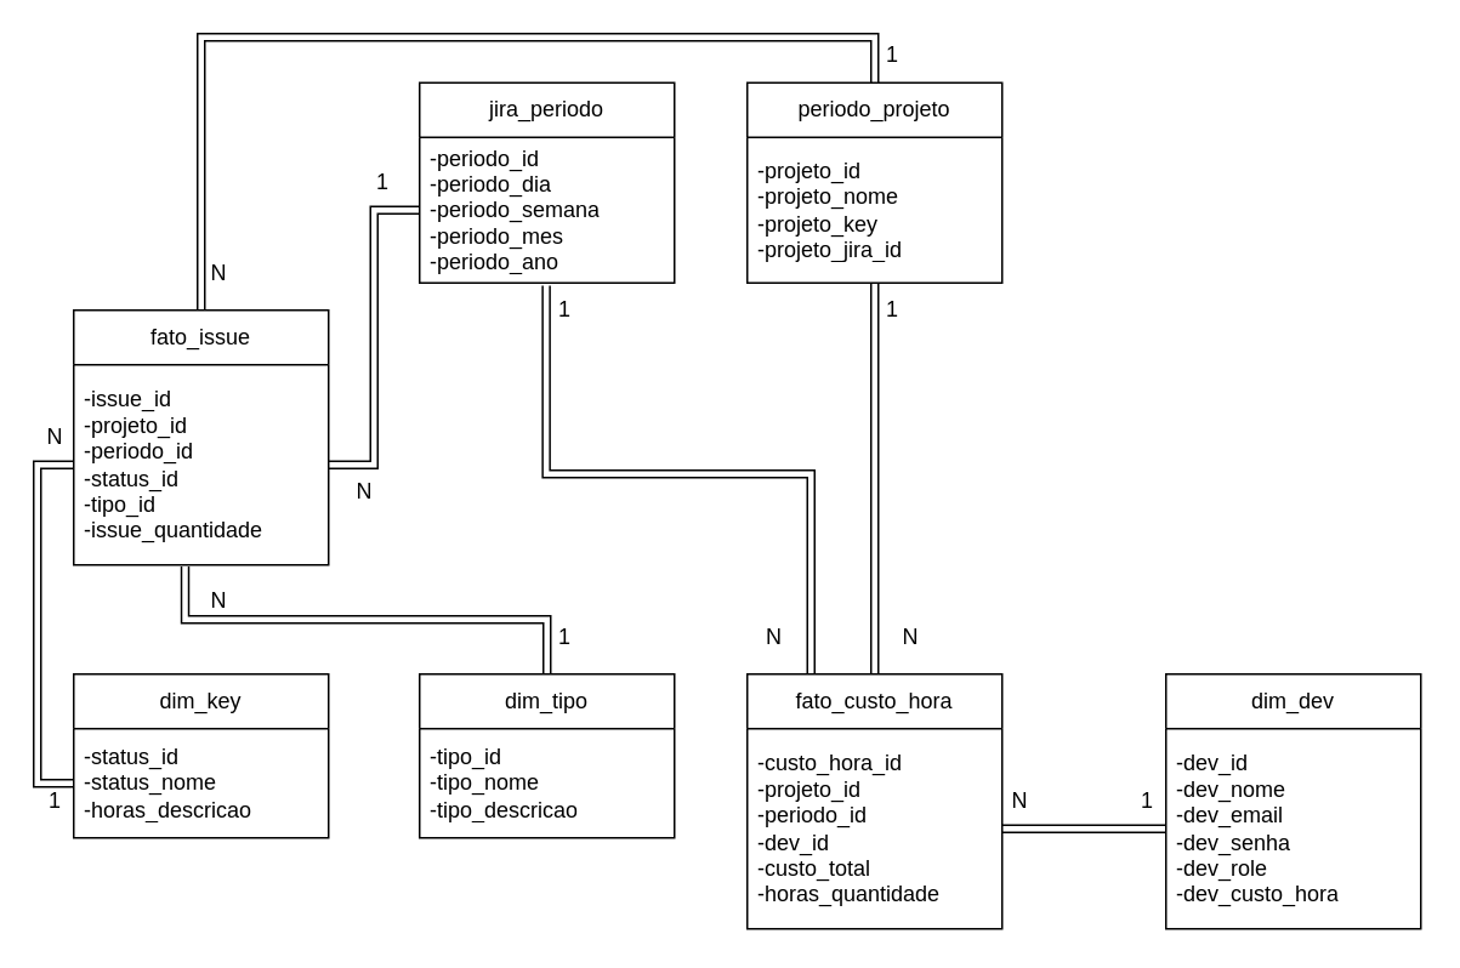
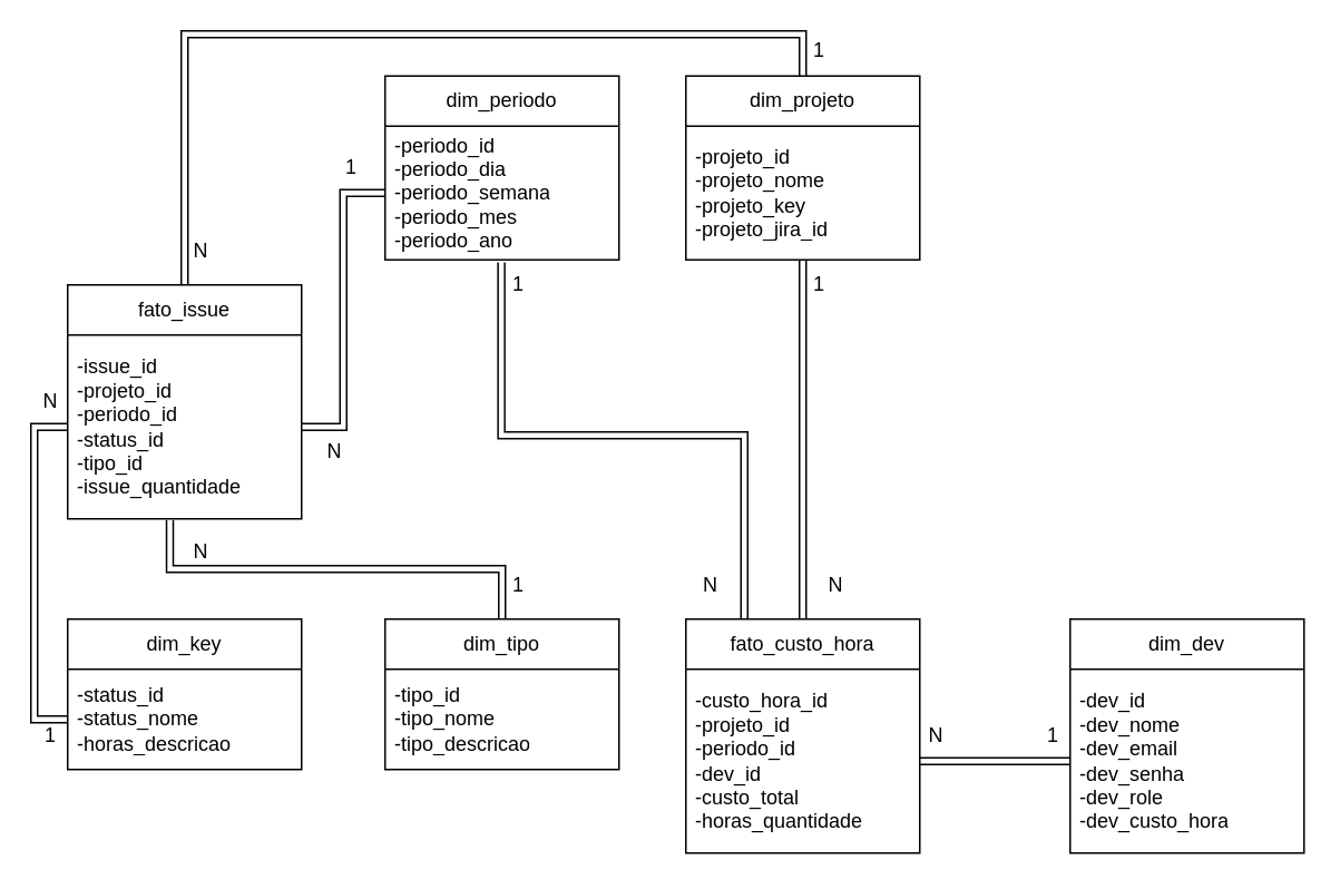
  <mxCell id="0" />
  <mxCell id="1" parent="0" />
  <mxCell id="2" value="fato_issue" style="swimlane;fontStyle=0;childLayout=stackLayout;horizontal=1;startSize=30;horizontalStack=0;resizeParent=1;resizeParentMax=0;resizeLast=0;collapsible=1;marginBottom=0;whiteSpace=wrap;html=1;" parent="1" vertex="1"><mxGeometry x="40" y="170" width="140" height="140" as="geometry" /></mxCell>
  <mxCell id="3" value="-issue_id&lt;div&gt;-projeto_id&lt;/div&gt;&lt;div&gt;-periodo_id&lt;br&gt;-status_id&lt;/div&gt;&lt;div&gt;-tipo_id&lt;/div&gt;&lt;div&gt;-issue_quantidade&lt;/div&gt;" style="text;strokeColor=none;fillColor=none;align=left;verticalAlign=middle;spacingLeft=4;spacingRight=4;overflow=hidden;points=[[0,0.5],[1,0.5]];portConstraint=eastwest;rotatable=0;whiteSpace=wrap;html=1;" parent="2" vertex="1"><mxGeometry y="30" width="140" height="110" as="geometry" /></mxCell>
  <mxCell id="4" value="dim_tipo" style="swimlane;fontStyle=0;childLayout=stackLayout;horizontal=1;startSize=30;horizontalStack=0;resizeParent=1;resizeParentMax=0;resizeLast=0;collapsible=1;marginBottom=0;whiteSpace=wrap;html=1;" parent="1" vertex="1"><mxGeometry x="230" y="370" width="140" height="90" as="geometry" /></mxCell>
  <mxCell id="5" value="&lt;div&gt;-tipo_id&lt;/div&gt;&lt;div&gt;-tipo_nome&lt;/div&gt;&lt;div&gt;-tipo_descricao&lt;br&gt;&lt;/div&gt;" style="text;strokeColor=none;fillColor=none;align=left;verticalAlign=middle;spacingLeft=4;spacingRight=4;overflow=hidden;points=[[0,0.5],[1,0.5]];portConstraint=eastwest;rotatable=0;whiteSpace=wrap;html=1;" parent="4" vertex="1"><mxGeometry y="30" width="140" height="60" as="geometry" /></mxCell>
  <mxCell id="6" value="dim_key" style="swimlane;fontStyle=0;childLayout=stackLayout;horizontal=1;startSize=30;horizontalStack=0;resizeParent=1;resizeParentMax=0;resizeLast=0;collapsible=1;marginBottom=0;whiteSpace=wrap;html=1;" parent="1" vertex="1"><mxGeometry x="40" y="370" width="140" height="90" as="geometry" /></mxCell>
  <mxCell id="7" value="&lt;div&gt;-status_id&lt;/div&gt;&lt;div&gt;-status_nome&lt;/div&gt;&lt;div&gt;-horas_descricao&lt;br&gt;&lt;/div&gt;" style="text;strokeColor=none;fillColor=none;align=left;verticalAlign=middle;spacingLeft=4;spacingRight=4;overflow=hidden;points=[[0,0.5],[1,0.5]];portConstraint=eastwest;rotatable=0;whiteSpace=wrap;html=1;" parent="6" vertex="1"><mxGeometry y="30" width="140" height="60" as="geometry" /></mxCell>
  <mxCell id="8" style="edgeStyle=orthogonalEdgeStyle;rounded=0;orthogonalLoop=1;jettySize=auto;html=1;entryX=0.25;entryY=0;entryDx=0;entryDy=0;shape=link;exitX=0.497;exitY=1.018;exitDx=0;exitDy=0;exitPerimeter=0;" parent="1" source="10" target="15" edge="1"><mxGeometry relative="1" as="geometry"><Array as="points"><mxPoint x="300" y="260" /><mxPoint x="445" y="260" /></Array></mxGeometry></mxCell>
- <mxCell id="9" value="jira_periodo" style="swimlane;fontStyle=0;childLayout=stackLayout;horizontal=1;startSize=30;horizontalStack=0;resizeParent=1;resizeParentMax=0;resizeLast=0;collapsible=1;marginBottom=0;whiteSpace=wrap;html=1;" parent="1" vertex="1"><mxGeometry x="230" y="45" width="140" height="110" as="geometry" /></mxCell>
+ <mxCell id="9" value="dim_periodo" style="swimlane;fontStyle=0;childLayout=stackLayout;horizontal=1;startSize=30;horizontalStack=0;resizeParent=1;resizeParentMax=0;resizeLast=0;collapsible=1;marginBottom=0;whiteSpace=wrap;html=1;" parent="1" vertex="1"><mxGeometry x="230" y="45" width="140" height="110" as="geometry" /></mxCell>
  <mxCell id="10" value="&lt;div&gt;-periodo_id&lt;/div&gt;&lt;div&gt;-periodo_dia&lt;/div&gt;&lt;div&gt;-periodo_semana&lt;/div&gt;&lt;div&gt;-periodo_mes&lt;/div&gt;&lt;div&gt;-periodo_ano&lt;/div&gt;" style="text;strokeColor=none;fillColor=none;align=left;verticalAlign=middle;spacingLeft=4;spacingRight=4;overflow=hidden;points=[[0,0.5],[1,0.5]];portConstraint=eastwest;rotatable=0;whiteSpace=wrap;html=1;" parent="9" vertex="1"><mxGeometry y="30" width="140" height="80" as="geometry" /></mxCell>
  <mxCell id="11" style="edgeStyle=orthogonalEdgeStyle;rounded=0;orthogonalLoop=1;jettySize=auto;html=1;entryX=0.5;entryY=0;entryDx=0;entryDy=0;shape=link;" parent="1" source="13" target="2" edge="1"><mxGeometry relative="1" as="geometry"><Array as="points"><mxPoint x="480" y="20" /><mxPoint x="110" y="20" /></Array></mxGeometry></mxCell>
  <mxCell id="12" style="edgeStyle=orthogonalEdgeStyle;rounded=0;orthogonalLoop=1;jettySize=auto;html=1;entryX=0.5;entryY=0;entryDx=0;entryDy=0;shape=link;" parent="1" source="13" target="15" edge="1"><mxGeometry relative="1" as="geometry" /></mxCell>
- <mxCell id="13" value="periodo_projeto" style="swimlane;fontStyle=0;childLayout=stackLayout;horizontal=1;startSize=30;horizontalStack=0;resizeParent=1;resizeParentMax=0;resizeLast=0;collapsible=1;marginBottom=0;whiteSpace=wrap;html=1;" parent="1" vertex="1"><mxGeometry x="410" y="45" width="140" height="110" as="geometry" /></mxCell>
+ <mxCell id="13" value="dim_projeto" style="swimlane;fontStyle=0;childLayout=stackLayout;horizontal=1;startSize=30;horizontalStack=0;resizeParent=1;resizeParentMax=0;resizeLast=0;collapsible=1;marginBottom=0;whiteSpace=wrap;html=1;" parent="1" vertex="1"><mxGeometry x="410" y="45" width="140" height="110" as="geometry" /></mxCell>
  <mxCell id="14" value="&lt;div&gt;-projeto_id&lt;/div&gt;&lt;div&gt;-projeto_nome&lt;/div&gt;&lt;div&gt;-projeto_key&lt;/div&gt;&lt;div&gt;-projeto_jira_id&lt;/div&gt;" style="text;strokeColor=none;fillColor=none;align=left;verticalAlign=middle;spacingLeft=4;spacingRight=4;overflow=hidden;points=[[0,0.5],[1,0.5]];portConstraint=eastwest;rotatable=0;whiteSpace=wrap;html=1;" parent="13" vertex="1"><mxGeometry y="30" width="140" height="80" as="geometry" /></mxCell>
  <mxCell id="15" value="fato_custo_hora" style="swimlane;fontStyle=0;childLayout=stackLayout;horizontal=1;startSize=30;horizontalStack=0;resizeParent=1;resizeParentMax=0;resizeLast=0;collapsible=1;marginBottom=0;whiteSpace=wrap;html=1;" parent="1" vertex="1"><mxGeometry x="410" y="370" width="140" height="140" as="geometry" /></mxCell>
  <mxCell id="16" value="-custo_hora_id&lt;div&gt;-projeto_id&lt;/div&gt;&lt;div&gt;-periodo_id&lt;br&gt;-dev_id&lt;/div&gt;&lt;div&gt;-custo_total&lt;br&gt;-horas_quantidade&lt;/div&gt;" style="text;strokeColor=none;fillColor=none;align=left;verticalAlign=middle;spacingLeft=4;spacingRight=4;overflow=hidden;points=[[0,0.5],[1,0.5]];portConstraint=eastwest;rotatable=0;whiteSpace=wrap;html=1;" parent="15" vertex="1"><mxGeometry y="30" width="140" height="110" as="geometry" /></mxCell>
  <mxCell id="17" value="dim_dev" style="swimlane;fontStyle=0;childLayout=stackLayout;horizontal=1;startSize=30;horizontalStack=0;resizeParent=1;resizeParentMax=0;resizeLast=0;collapsible=1;marginBottom=0;whiteSpace=wrap;html=1;" parent="1" vertex="1"><mxGeometry x="640" y="370" width="140" height="140" as="geometry" /></mxCell>
  <mxCell id="18" value="&lt;div&gt;-dev_id&lt;/div&gt;&lt;div&gt;-dev_nome&lt;/div&gt;&lt;div&gt;-dev_email&lt;/div&gt;&lt;div&gt;-dev_senha&lt;/div&gt;&lt;div&gt;-dev_role&lt;/div&gt;&lt;div&gt;-dev_custo_hora&lt;/div&gt;" style="text;strokeColor=none;fillColor=none;align=left;verticalAlign=middle;spacingLeft=4;spacingRight=4;overflow=hidden;points=[[0,0.5],[1,0.5]];portConstraint=eastwest;rotatable=0;whiteSpace=wrap;html=1;" parent="17" vertex="1"><mxGeometry y="30" width="140" height="110" as="geometry" /></mxCell>
  <mxCell id="19" style="edgeStyle=orthogonalEdgeStyle;rounded=0;orthogonalLoop=1;jettySize=auto;html=1;exitX=0;exitY=0.5;exitDx=0;exitDy=0;entryX=0;entryY=0.5;entryDx=0;entryDy=0;shape=link;" parent="1" source="7" target="3" edge="1"><mxGeometry relative="1" as="geometry" /></mxCell>
  <mxCell id="20" style="edgeStyle=orthogonalEdgeStyle;rounded=0;orthogonalLoop=1;jettySize=auto;html=1;exitX=0.5;exitY=0;exitDx=0;exitDy=0;entryX=0.437;entryY=1.007;entryDx=0;entryDy=0;entryPerimeter=0;shape=link;" parent="1" source="4" target="3" edge="1"><mxGeometry relative="1" as="geometry" /></mxCell>
  <mxCell id="21" style="edgeStyle=orthogonalEdgeStyle;rounded=0;orthogonalLoop=1;jettySize=auto;html=1;entryX=1;entryY=0.5;entryDx=0;entryDy=0;shape=link;" parent="1" source="10" target="3" edge="1"><mxGeometry relative="1" as="geometry" /></mxCell>
  <mxCell id="22" style="edgeStyle=orthogonalEdgeStyle;rounded=0;orthogonalLoop=1;jettySize=auto;html=1;entryX=1;entryY=0.5;entryDx=0;entryDy=0;shape=link;" parent="1" source="18" target="16" edge="1"><mxGeometry relative="1" as="geometry" /></mxCell>
  <mxCell id="23" value="1" style="text;strokeColor=none;align=center;fillColor=none;html=1;verticalAlign=middle;whiteSpace=wrap;rounded=0;" parent="1" vertex="1"><mxGeometry x="20" y="430" width="20" height="20" as="geometry" /></mxCell>
  <mxCell id="24" value="1" style="text;strokeColor=none;align=center;fillColor=none;html=1;verticalAlign=middle;whiteSpace=wrap;rounded=0;" parent="1" vertex="1"><mxGeometry x="300" y="340" width="20" height="20" as="geometry" /></mxCell>
  <mxCell id="25" value="1" style="text;strokeColor=none;align=center;fillColor=none;html=1;verticalAlign=middle;whiteSpace=wrap;rounded=0;" parent="1" vertex="1"><mxGeometry x="300" y="160" width="20" height="20" as="geometry" /></mxCell>
  <mxCell id="26" value="1" style="text;strokeColor=none;align=center;fillColor=none;html=1;verticalAlign=middle;whiteSpace=wrap;rounded=0;" parent="1" vertex="1"><mxGeometry x="200" y="90" width="20" height="20" as="geometry" /></mxCell>
  <mxCell id="27" value="1" style="text;strokeColor=none;align=center;fillColor=none;html=1;verticalAlign=middle;whiteSpace=wrap;rounded=0;" parent="1" vertex="1"><mxGeometry x="480" y="20" width="20" height="20" as="geometry" /></mxCell>
  <mxCell id="28" value="1" style="text;strokeColor=none;align=center;fillColor=none;html=1;verticalAlign=middle;whiteSpace=wrap;rounded=0;" parent="1" vertex="1"><mxGeometry x="480" y="160" width="20" height="20" as="geometry" /></mxCell>
  <mxCell id="29" value="1" style="text;strokeColor=none;align=center;fillColor=none;html=1;verticalAlign=middle;whiteSpace=wrap;rounded=0;" parent="1" vertex="1"><mxGeometry x="620" y="430" width="20" height="20" as="geometry" /></mxCell>
  <mxCell id="30" value="N" style="text;strokeColor=none;align=center;fillColor=none;html=1;verticalAlign=middle;whiteSpace=wrap;rounded=0;" parent="1" vertex="1"><mxGeometry x="190" y="260" width="20" height="20" as="geometry" /></mxCell>
  <mxCell id="31" value="N" style="text;strokeColor=none;align=center;fillColor=none;html=1;verticalAlign=middle;whiteSpace=wrap;rounded=0;" parent="1" vertex="1"><mxGeometry x="110" y="320" width="20" height="20" as="geometry" /></mxCell>
  <mxCell id="32" value="N" style="text;strokeColor=none;align=center;fillColor=none;html=1;verticalAlign=middle;whiteSpace=wrap;rounded=0;" parent="1" vertex="1"><mxGeometry x="20" y="230" width="20" height="20" as="geometry" /></mxCell>
  <mxCell id="33" value="N" style="text;strokeColor=none;align=center;fillColor=none;html=1;verticalAlign=middle;whiteSpace=wrap;rounded=0;" parent="1" vertex="1"><mxGeometry x="110" y="140" width="20" height="20" as="geometry" /></mxCell>
  <mxCell id="34" value="N" style="text;strokeColor=none;align=center;fillColor=none;html=1;verticalAlign=middle;whiteSpace=wrap;rounded=0;" parent="1" vertex="1"><mxGeometry x="415" y="340" width="20" height="20" as="geometry" /></mxCell>
  <mxCell id="35" value="N" style="text;strokeColor=none;align=center;fillColor=none;html=1;verticalAlign=middle;whiteSpace=wrap;rounded=0;" parent="1" vertex="1"><mxGeometry x="490" y="340" width="20" height="20" as="geometry" /></mxCell>
  <mxCell id="36" value="N" style="text;strokeColor=none;align=center;fillColor=none;html=1;verticalAlign=middle;whiteSpace=wrap;rounded=0;" parent="1" vertex="1"><mxGeometry x="550" y="430" width="20" height="20" as="geometry" /></mxCell>
